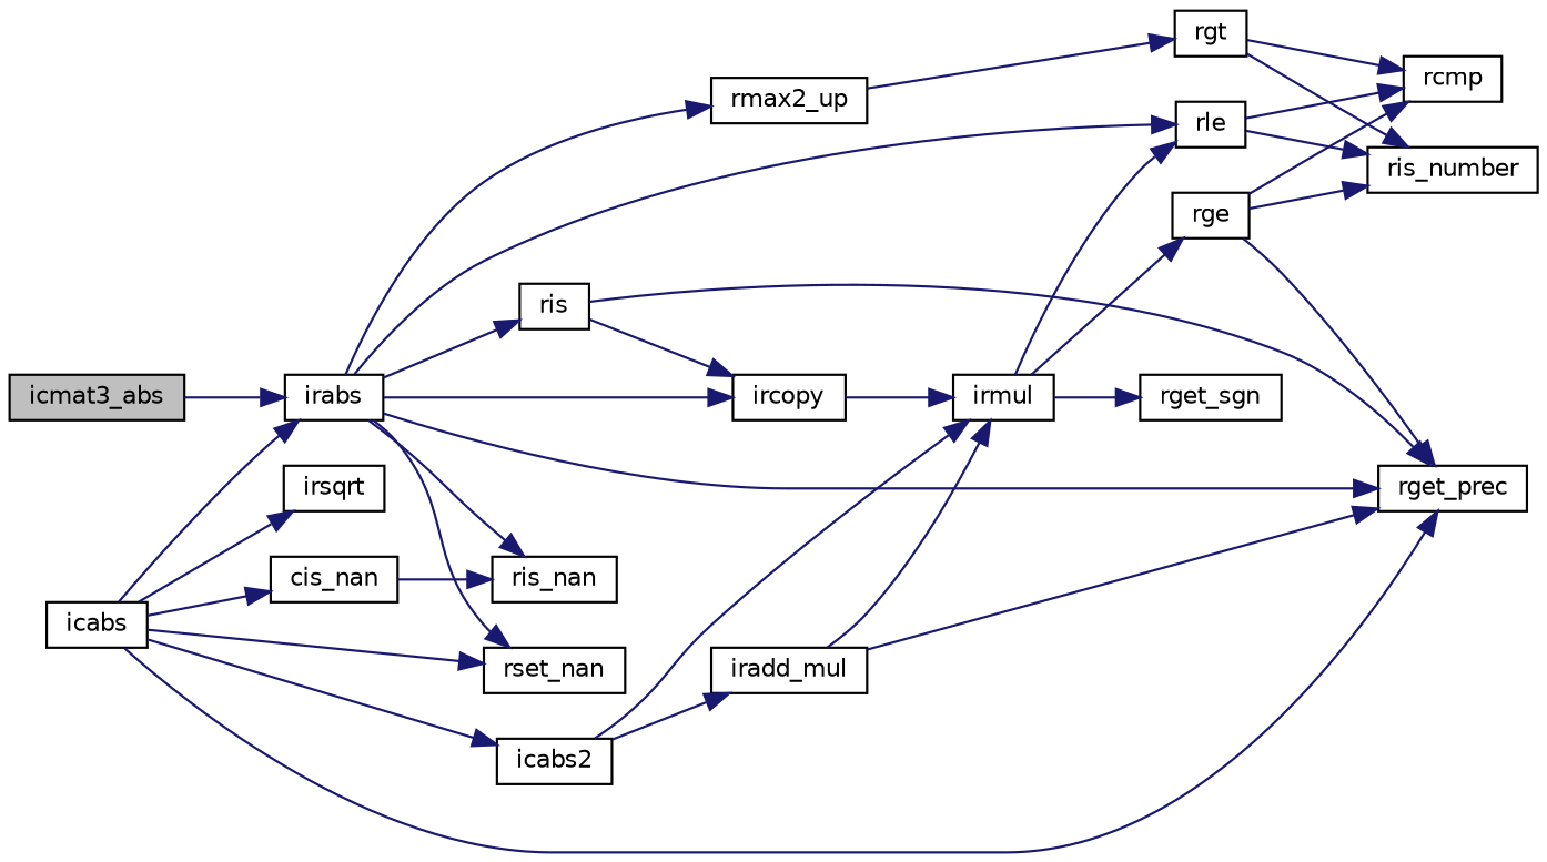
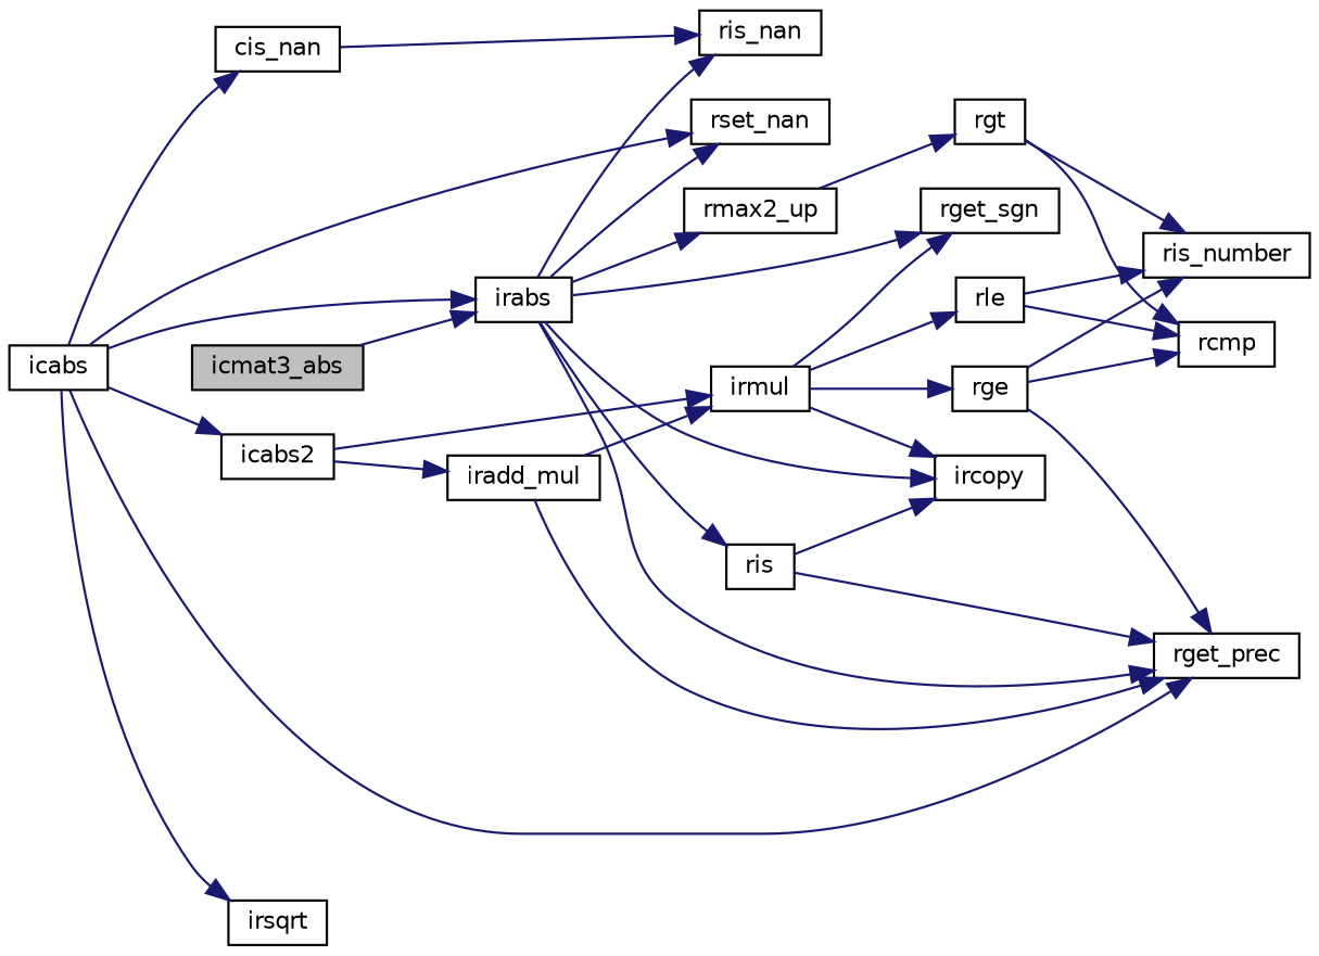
  digraph {
    rankdir=LR
    node [color=black fillcolor=white fontname=Helvetica fontsize=10 shape=record style=filled]
    edge [color=midnightblue fontname=Helvetica fontsize=10 labelfontname=Helvetica labelfontsize=10 style=solid]
    n1 [fillcolor=grey75 fontcolor=black height=0.2 label=icmat3_abs width=0.4]
    n2 [height=0.2 label=irabs width=0.4]
    n3 [height=0.2 label=icabs width=0.4]
    n4 [height=0.2 label=cis_nan width=0.4]
    n5 [height=0.2 label=rset_nan width=0.4]
    n6 [height=0.2 label=rget_prec width=0.4]
    n7 [height=0.2 label=icabs2 width=0.4]
    n8 [height=0.2 label=irsqrt width=0.4]
    n9 [height=0.2 label=ris_nan width=0.4]
    n10 [height=0.2 label=rget_sgn width=0.4]
    n11 [height=0.2 label=ircopy width=0.4]
    n12 [height=0.2 label=ris width=0.4]
    n13 [height=0.2 label=rmax2_up width=0.4]
    n14 [height=0.2 label=irmul width=0.4]
    n15 [height=0.2 label=iradd_mul width=0.4]
    n16 [height=0.2 label=rgt width=0.4]
    n17 [height=0.2 label=ris_number width=0.4]
    n18 [height=0.2 label=rcmp width=0.4]
    n19 [height=0.2 label=rle width=0.4]
    n20 [height=0.2 label=rge width=0.4]
    n1 -> n2
    n2 -> n5
    n2 -> n6
    n2 -> n9
-   n2 -> n19
+   n2 -> n10
    n2 -> n11
    n2 -> n12
    n2 -> n13
    n3 -> n2
    n3 -> n4
    n3 -> n5
    n3 -> n6
    n3 -> n7
    n3 -> n8
    n4 -> n9
    n7 -> n14
    n7 -> n15
    n12 -> n6
    n12 -> n11
    n13 -> n16
    n14 -> n10
-   n11 -> n14
+   n14 -> n11
    n14 -> n19
    n14 -> n20
    n15 -> n6
    n15 -> n14
    n16 -> n17
    n16 -> n18
    n19 -> n17
    n19 -> n18
    n20 -> n6
    n20 -> n17
    n20 -> n18
  }
